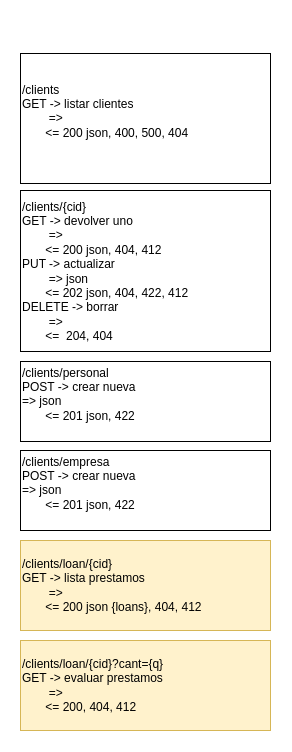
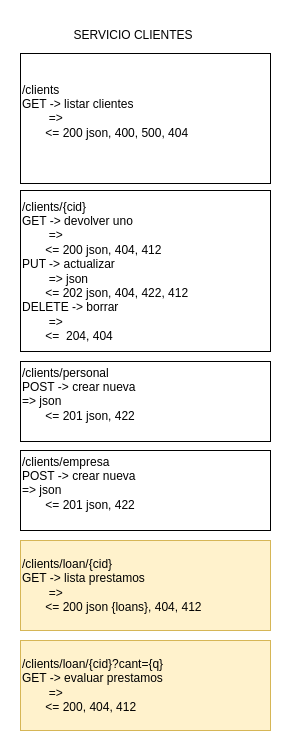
  <mxCell id="0" />
  <mxCell id="1" parent="0" />
  <mxCell id="2" value="/clients&lt;br&gt;GET -&amp;gt; listar clientes&lt;br&gt;&amp;nbsp; &amp;nbsp; &amp;nbsp; &amp;nbsp; =&amp;gt;&amp;nbsp;&lt;br&gt;&amp;nbsp; &amp;nbsp; &amp;nbsp; &amp;nbsp;&amp;lt;= 200 json, 400, 500, 404&amp;nbsp;&lt;div&gt;&lt;br/&gt;&lt;/div&gt;" style="rounded=0;whiteSpace=wrap;html=1;align=left;" vertex="1" parent="1"><mxGeometry x="20" y="53" width="250" height="130" as="geometry" /></mxCell>
+ <mxCell id="3" value="SERVICIO CLIENTES" style="text;html=1;align=center;verticalAlign=middle;whiteSpace=wrap;rounded=0;" vertex="1" parent="1"><mxGeometry x="50" y="20" width="166" height="30" as="geometry" /></mxCell>
  <mxCell id="4" value="/clients/{cid}&lt;br&gt;GET -&amp;gt; devolver uno&lt;br&gt;&amp;nbsp; &amp;nbsp; &amp;nbsp; &amp;nbsp; =&amp;gt;&amp;nbsp;&lt;br&gt;&amp;nbsp; &amp;nbsp; &amp;nbsp; &amp;nbsp;&amp;lt;= 200 json, 404, 412&amp;nbsp;&lt;br&gt;PUT -&amp;gt; actualizar&lt;br&gt;&lt;span style=&quot;white-space: pre;&quot;&gt;&#09;&lt;/span&gt;=&amp;gt; json&lt;br&gt;&amp;nbsp; &amp;nbsp; &amp;nbsp; &amp;nbsp;&amp;lt;= 202 json, 404, 422, 412&lt;br&gt;DELETE -&amp;gt; borrar&lt;br&gt;&amp;nbsp; &amp;nbsp; &amp;nbsp; &amp;nbsp; =&amp;gt;&amp;nbsp;&lt;br&gt;&amp;nbsp; &amp;nbsp; &amp;nbsp; &amp;nbsp;&amp;lt;=&amp;nbsp; 204, 404" style="rounded=0;whiteSpace=wrap;html=1;align=left;" vertex="1" parent="1"><mxGeometry x="20" y="190" width="250" height="161" as="geometry" /></mxCell>
  <mxCell id="5" value="/clients/loan/{cid}&lt;br&gt;GET -&amp;gt; lista prestamos&lt;br&gt;&amp;nbsp; &amp;nbsp; &amp;nbsp; &amp;nbsp; =&amp;gt;&amp;nbsp;&lt;br&gt;&amp;nbsp; &amp;nbsp; &amp;nbsp; &amp;nbsp;&amp;lt;= 200 json {loans}, 404, 412&amp;nbsp;" style="rounded=0;whiteSpace=wrap;html=1;align=left;fillColor=#fff2cc;strokeColor=#d6b656;" vertex="1" parent="1"><mxGeometry x="20" y="540" width="250" height="90" as="geometry" /></mxCell>
  <mxCell id="6" value="/clients/loan/{cid}?cant={q}&lt;br&gt;GET -&amp;gt; evaluar prestamos&lt;br&gt;&amp;nbsp; &amp;nbsp; &amp;nbsp; &amp;nbsp; =&amp;gt;&amp;nbsp;&lt;br&gt;&amp;nbsp; &amp;nbsp; &amp;nbsp; &amp;nbsp;&amp;lt;= 200, 404, 412&amp;nbsp;" style="rounded=0;whiteSpace=wrap;html=1;align=left;fillColor=#fff2cc;strokeColor=#d6b656;" vertex="1" parent="1"><mxGeometry x="20" y="640" width="250" height="90" as="geometry" /></mxCell>
  <mxCell id="7" value="/clients/personal&lt;br&gt;POST -&amp;gt; crear nueva&amp;nbsp;&lt;br style=&quot;border-color: var(--border-color);&quot;&gt;&#09;=&amp;gt; json&lt;br style=&quot;border-color: var(--border-color);&quot;&gt;&amp;nbsp; &amp;nbsp; &amp;nbsp; &amp;nbsp;&amp;lt;= 201 json, 422&lt;div&gt;&lt;br/&gt;&lt;/div&gt;" style="rounded=0;whiteSpace=wrap;html=1;align=left;" vertex="1" parent="1"><mxGeometry x="20" y="361" width="250" height="80" as="geometry" /></mxCell>
  <mxCell id="8" value="/clients/empresa&lt;br&gt;POST -&amp;gt; crear nueva&amp;nbsp;&lt;br style=&quot;border-color: var(--border-color);&quot;&gt;&#09;=&amp;gt; json&lt;br style=&quot;border-color: var(--border-color);&quot;&gt;&amp;nbsp; &amp;nbsp; &amp;nbsp; &amp;nbsp;&amp;lt;= 201 json, 422&lt;div&gt;&lt;br&gt;&lt;/div&gt;" style="rounded=0;whiteSpace=wrap;html=1;align=left;" vertex="1" parent="1"><mxGeometry x="20" y="450" width="250" height="80" as="geometry" /></mxCell>
